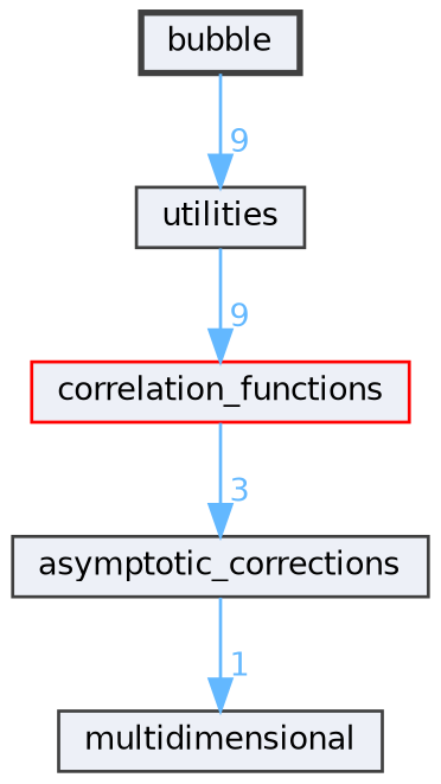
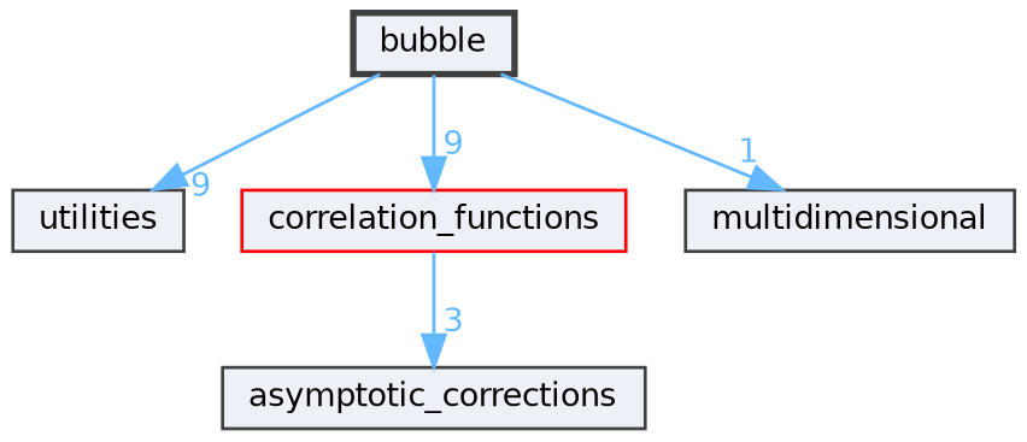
  digraph {
    compound=true
    node [color=grey25 fillcolor="#edf0f7" fontname=Helvetica fontsize=10 shape=box style=filled]
    edge [color=steelblue1 fontcolor=steelblue1 fontname=Helvetica fontsize=10 headlabel=9 labeldistance=1.5 labelfontname=Helvetica labelfontsize=10]
    n1 [height=0.2 label=bubble style="filled,bold" width=0.4]
    n2 [height=0.2 label=utilities width=0.4]
    n3 [color=red height=0.2 label=correlation_functions width=0.4]
    n4 [height=0.2 label=multidimensional width=0.4]
    n5 [height=0.2 label=asymptotic_corrections width=0.4]
    n1 -> n2
-   n2 -> n3
-   n5 -> n4 [headlabel=1]
+   n1 -> n3
+   n1 -> n4 [headlabel=1]
    n3 -> n5 [headlabel=3]
  }
